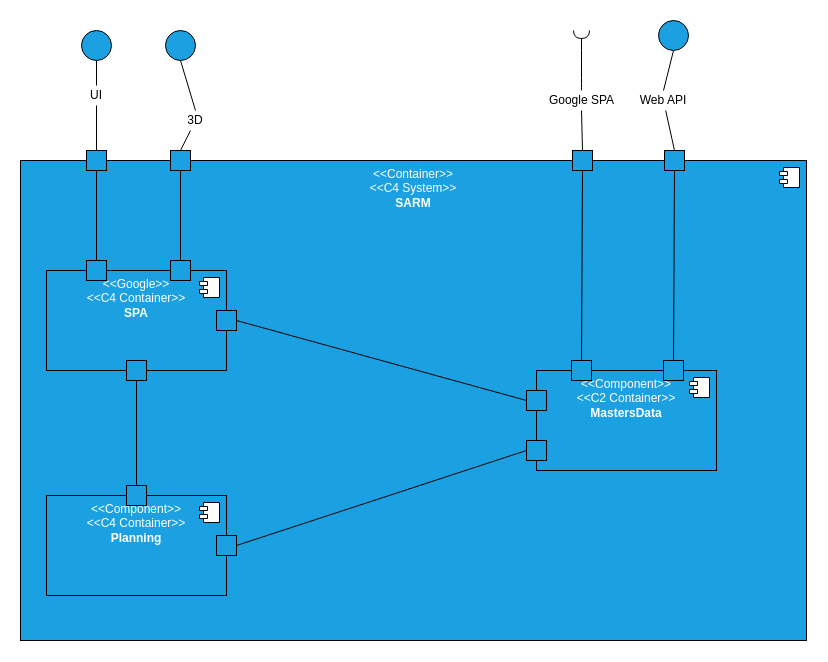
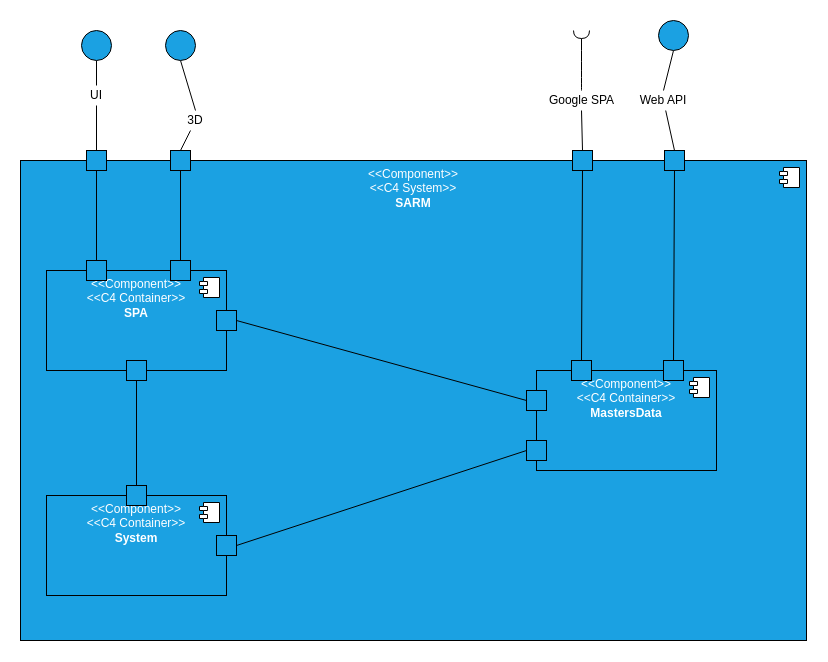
  <mxCell id="0" />
  <mxCell id="1" parent="0" />
- <mxCell id="2" value="&amp;lt;&amp;lt;Container&amp;gt;&amp;gt;&lt;div&gt;&amp;lt;&amp;lt;C4 System&amp;gt;&amp;gt;&lt;/div&gt;&lt;div style=&quot;padding-right: 0px;&quot;&gt;&lt;b&gt;SARM&lt;/b&gt;&lt;/div&gt;" style="html=1;dropTarget=0;whiteSpace=wrap;horizontal=1;verticalAlign=top;fillColor=#1ba1e2;fontColor=#ffffff;strokeColor=default;" parent="1" vertex="1"><mxGeometry x="20" y="160" width="786" height="480" as="geometry" /></mxCell>
+ <mxCell id="2" value="&amp;lt;&amp;lt;Component&amp;gt;&amp;gt;&lt;div&gt;&amp;lt;&amp;lt;C4 System&amp;gt;&amp;gt;&lt;/div&gt;&lt;div style=&quot;padding-right: 0px;&quot;&gt;&lt;b&gt;SARM&lt;/b&gt;&lt;/div&gt;" style="html=1;dropTarget=0;whiteSpace=wrap;horizontal=1;verticalAlign=top;fillColor=#1ba1e2;fontColor=#ffffff;strokeColor=default;" parent="1" vertex="1"><mxGeometry x="20" y="160" width="786" height="480" as="geometry" /></mxCell>
  <mxCell id="3" value="" style="shape=module;jettyWidth=8;jettyHeight=4;" parent="2" vertex="1"><mxGeometry x="1" width="20" height="20" relative="1" as="geometry"><mxPoint x="-27" y="7" as="offset" /></mxGeometry></mxCell>
- <mxCell id="4" value="&amp;lt;&amp;lt;Google&amp;gt;&amp;gt;&lt;div&gt;&amp;lt;&amp;lt;C4 Container&lt;span style=&quot;background-color: initial;&quot;&gt;&amp;gt;&amp;gt;&lt;/span&gt;&lt;/div&gt;&lt;div style=&quot;padding-right: 0px;&quot;&gt;&lt;b&gt;SPA&lt;/b&gt;&lt;/div&gt;" style="html=1;dropTarget=0;whiteSpace=wrap;horizontal=1;verticalAlign=top;fillColor=#1ba1e2;fontColor=#ffffff;strokeColor=default;" parent="1" vertex="1"><mxGeometry x="46" y="270" width="180" height="100" as="geometry" /></mxCell>
+ <mxCell id="4" value="&amp;lt;&amp;lt;Component&amp;gt;&amp;gt;&lt;div&gt;&amp;lt;&amp;lt;C4 Container&lt;span style=&quot;background-color: initial;&quot;&gt;&amp;gt;&amp;gt;&lt;/span&gt;&lt;/div&gt;&lt;div style=&quot;padding-right: 0px;&quot;&gt;&lt;b&gt;SPA&lt;/b&gt;&lt;/div&gt;" style="html=1;dropTarget=0;whiteSpace=wrap;horizontal=1;verticalAlign=top;fillColor=#1ba1e2;fontColor=#ffffff;strokeColor=default;" parent="1" vertex="1"><mxGeometry x="46" y="270" width="180" height="100" as="geometry" /></mxCell>
  <mxCell id="5" value="" style="shape=module;jettyWidth=8;jettyHeight=4;" parent="4" vertex="1"><mxGeometry x="1" width="20" height="20" relative="1" as="geometry"><mxPoint x="-27" y="7" as="offset" /></mxGeometry></mxCell>
  <mxCell id="6" value="" style="whiteSpace=wrap;html=1;aspect=fixed;fillColor=#1ba1e2;fontColor=#ffffff;strokeColor=default;" parent="1" vertex="1"><mxGeometry x="86" y="150" width="20" height="20" as="geometry" /></mxCell>
  <mxCell id="7" value="" style="whiteSpace=wrap;html=1;aspect=fixed;fillColor=#1ba1e2;fontColor=#ffffff;strokeColor=default;" parent="1" vertex="1"><mxGeometry x="86" y="260" width="20" height="20" as="geometry" /></mxCell>
  <mxCell id="8" value="" style="whiteSpace=wrap;html=1;aspect=fixed;fillColor=#1ba1e2;fontColor=#ffffff;strokeColor=default;" parent="1" vertex="1"><mxGeometry x="170" y="260" width="20" height="20" as="geometry" /></mxCell>
  <mxCell id="9" value="" style="endArrow=none;html=1;rounded=0;entryX=0.5;entryY=1;entryDx=0;entryDy=0;exitX=0.5;exitY=0;exitDx=0;exitDy=0;" parent="1" source="7" target="6" edge="1"><mxGeometry width="50" height="50" relative="1" as="geometry"><mxPoint x="156" y="350" as="sourcePoint" /><mxPoint x="206" y="300" as="targetPoint" /></mxGeometry></mxCell>
  <mxCell id="10" value="" style="endArrow=none;html=1;rounded=0;entryX=0.5;entryY=1;entryDx=0;entryDy=0;exitX=0.5;exitY=0;exitDx=0;exitDy=0;" parent="1" source="8" edge="1"><mxGeometry width="50" height="50" relative="1" as="geometry"><mxPoint x="196" y="290" as="sourcePoint" /><mxPoint x="180" y="170" as="targetPoint" /></mxGeometry></mxCell>
  <mxCell id="11" value="" style="endArrow=none;html=1;rounded=0;exitX=0.5;exitY=0;exitDx=0;exitDy=0;entryX=0.5;entryY=1;entryDx=0;entryDy=0;" parent="1" source="14" target="12" edge="1"><mxGeometry width="50" height="50" relative="1" as="geometry"><mxPoint x="106" y="300" as="sourcePoint" /><mxPoint x="96" y="120" as="targetPoint" /></mxGeometry></mxCell>
  <mxCell id="12" value="" style="ellipse;whiteSpace=wrap;html=1;aspect=fixed;fillColor=#1ba1e2;fontColor=#ffffff;strokeColor=default;" parent="1" vertex="1"><mxGeometry x="81" y="30" width="30" height="30" as="geometry" /></mxCell>
  <mxCell id="13" value="" style="endArrow=none;html=1;rounded=0;exitX=0.5;exitY=0;exitDx=0;exitDy=0;" parent="1" source="6" target="14" edge="1"><mxGeometry width="50" height="50" relative="1" as="geometry"><mxPoint x="96" y="150" as="sourcePoint" /><mxPoint x="96" y="120" as="targetPoint" /></mxGeometry></mxCell>
  <mxCell id="14" value="UI" style="text;html=1;align=center;verticalAlign=middle;whiteSpace=wrap;rounded=0;" parent="1" vertex="1"><mxGeometry x="86" y="85" width="20" height="20" as="geometry" /></mxCell>
  <mxCell id="15" value="" style="whiteSpace=wrap;html=1;aspect=fixed;fillColor=#1ba1e2;fontColor=#ffffff;strokeColor=default;" parent="1" vertex="1"><mxGeometry x="170" y="150" width="20" height="20" as="geometry" /></mxCell>
  <mxCell id="16" value="" style="endArrow=none;html=1;rounded=0;exitX=0.5;exitY=0;exitDx=0;exitDy=0;entryX=0.5;entryY=1;entryDx=0;entryDy=0;" parent="1" source="19" target="17" edge="1"><mxGeometry width="50" height="50" relative="1" as="geometry"><mxPoint x="190" y="300" as="sourcePoint" /><mxPoint x="180" y="120" as="targetPoint" /></mxGeometry></mxCell>
  <mxCell id="17" value="" style="ellipse;whiteSpace=wrap;html=1;aspect=fixed;fillColor=#1ba1e2;fontColor=#ffffff;strokeColor=default;" parent="1" vertex="1"><mxGeometry x="165" y="30" width="30" height="30" as="geometry" /></mxCell>
  <mxCell id="18" value="" style="endArrow=none;html=1;rounded=0;exitX=0.5;exitY=0;exitDx=0;exitDy=0;" parent="1" source="15" target="19" edge="1"><mxGeometry width="50" height="50" relative="1" as="geometry"><mxPoint x="180" y="150" as="sourcePoint" /><mxPoint x="180" y="120" as="targetPoint" /></mxGeometry></mxCell>
  <mxCell id="19" value="3D" style="text;html=1;align=center;verticalAlign=middle;whiteSpace=wrap;rounded=0;" parent="1" vertex="1"><mxGeometry x="185" y="110" width="20" height="20" as="geometry" /></mxCell>
- <mxCell id="20" value="&amp;lt;&amp;lt;Component&amp;gt;&amp;gt;&lt;div&gt;&amp;lt;&amp;lt;C4 Container&lt;span style=&quot;background-color: initial;&quot;&gt;&amp;gt;&amp;gt;&lt;/span&gt;&lt;/div&gt;&lt;div&gt;&lt;b&gt;Planning&lt;/b&gt;&lt;/div&gt;" style="html=1;dropTarget=0;whiteSpace=wrap;horizontal=1;verticalAlign=top;fillColor=#1ba1e2;fontColor=#ffffff;strokeColor=default;" parent="1" vertex="1"><mxGeometry x="46" y="495" width="180" height="100" as="geometry" /></mxCell>
+ <mxCell id="20" value="&amp;lt;&amp;lt;Component&amp;gt;&amp;gt;&lt;div&gt;&amp;lt;&amp;lt;C4 Container&lt;span style=&quot;background-color: initial;&quot;&gt;&amp;gt;&amp;gt;&lt;/span&gt;&lt;/div&gt;&lt;div&gt;&lt;b&gt;System&lt;/b&gt;&lt;/div&gt;" style="html=1;dropTarget=0;whiteSpace=wrap;horizontal=1;verticalAlign=top;fillColor=#1ba1e2;fontColor=#ffffff;strokeColor=default;" parent="1" vertex="1"><mxGeometry x="46" y="495" width="180" height="100" as="geometry" /></mxCell>
  <mxCell id="21" value="" style="shape=module;jettyWidth=8;jettyHeight=4;" parent="20" vertex="1"><mxGeometry x="1" width="20" height="20" relative="1" as="geometry"><mxPoint x="-27" y="7" as="offset" /></mxGeometry></mxCell>
  <mxCell id="22" value="" style="whiteSpace=wrap;html=1;aspect=fixed;fillColor=#1ba1e2;fontColor=#ffffff;strokeColor=default;" parent="1" vertex="1"><mxGeometry x="126" y="360" width="20" height="20" as="geometry" /></mxCell>
  <mxCell id="23" value="" style="whiteSpace=wrap;html=1;aspect=fixed;fillColor=#1ba1e2;fontColor=#ffffff;strokeColor=default;" parent="1" vertex="1"><mxGeometry x="126" y="485" width="20" height="20" as="geometry" /></mxCell>
  <mxCell id="24" value="" style="endArrow=none;html=1;rounded=0;entryX=0.5;entryY=1;entryDx=0;entryDy=0;exitX=0.5;exitY=0;exitDx=0;exitDy=0;" parent="1" source="23" target="22" edge="1"><mxGeometry width="50" height="50" relative="1" as="geometry"><mxPoint x="156" y="590" as="sourcePoint" /><mxPoint x="206" y="540" as="targetPoint" /><Array as="points" /></mxGeometry></mxCell>
- <mxCell id="25" value="&amp;lt;&amp;lt;Component&amp;gt;&amp;gt;&lt;div&gt;&amp;lt;&amp;lt;C2 Container&lt;span style=&quot;background-color: initial;&quot;&gt;&amp;gt;&amp;gt;&lt;/span&gt;&lt;/div&gt;&lt;div style=&quot;padding-right: 0px;&quot;&gt;&lt;b&gt;MastersData&lt;/b&gt;&lt;/div&gt;" style="html=1;dropTarget=0;whiteSpace=wrap;horizontal=1;verticalAlign=top;fillColor=#1ba1e2;fontColor=#ffffff;strokeColor=default;" parent="1" vertex="1"><mxGeometry x="536" y="370" width="180" height="100" as="geometry" /></mxCell>
+ <mxCell id="25" value="&amp;lt;&amp;lt;Component&amp;gt;&amp;gt;&lt;div&gt;&amp;lt;&amp;lt;C4 Container&lt;span style=&quot;background-color: initial;&quot;&gt;&amp;gt;&amp;gt;&lt;/span&gt;&lt;/div&gt;&lt;div style=&quot;padding-right: 0px;&quot;&gt;&lt;b&gt;MastersData&lt;/b&gt;&lt;/div&gt;" style="html=1;dropTarget=0;whiteSpace=wrap;horizontal=1;verticalAlign=top;fillColor=#1ba1e2;fontColor=#ffffff;strokeColor=default;" parent="1" vertex="1"><mxGeometry x="536" y="370" width="180" height="100" as="geometry" /></mxCell>
  <mxCell id="26" value="" style="shape=module;jettyWidth=8;jettyHeight=4;" parent="25" vertex="1"><mxGeometry x="1" width="20" height="20" relative="1" as="geometry"><mxPoint x="-27" y="7" as="offset" /></mxGeometry></mxCell>
  <mxCell id="27" value="" style="whiteSpace=wrap;html=1;aspect=fixed;fillColor=#1ba1e2;fontColor=#ffffff;strokeColor=default;" parent="1" vertex="1"><mxGeometry x="216" y="535" width="20" height="20" as="geometry" /></mxCell>
  <mxCell id="28" value="" style="whiteSpace=wrap;html=1;aspect=fixed;fillColor=#1ba1e2;fontColor=#ffffff;strokeColor=default;" parent="1" vertex="1"><mxGeometry x="216" y="310" width="20" height="20" as="geometry" /></mxCell>
  <mxCell id="29" value="" style="whiteSpace=wrap;html=1;aspect=fixed;fillColor=#1ba1e2;fontColor=#ffffff;strokeColor=default;" parent="1" vertex="1"><mxGeometry x="526" y="390" width="20" height="20" as="geometry" /></mxCell>
  <mxCell id="30" value="" style="whiteSpace=wrap;html=1;aspect=fixed;fillColor=#1ba1e2;fontColor=#ffffff;strokeColor=default;" parent="1" vertex="1"><mxGeometry x="526" y="440" width="20" height="20" as="geometry" /></mxCell>
  <mxCell id="31" value="" style="endArrow=none;html=1;rounded=0;entryX=0;entryY=0.5;entryDx=0;entryDy=0;exitX=1;exitY=0.5;exitDx=0;exitDy=0;" parent="1" source="27" target="30" edge="1"><mxGeometry width="50" height="50" relative="1" as="geometry"><mxPoint x="146" y="495" as="sourcePoint" /><mxPoint x="146" y="390" as="targetPoint" /><Array as="points" /></mxGeometry></mxCell>
  <mxCell id="32" value="" style="endArrow=none;html=1;rounded=0;entryX=1;entryY=0.5;entryDx=0;entryDy=0;exitX=0;exitY=0.5;exitDx=0;exitDy=0;" parent="1" source="29" target="28" edge="1"><mxGeometry width="50" height="50" relative="1" as="geometry"><mxPoint x="146" y="495" as="sourcePoint" /><mxPoint x="146" y="390" as="targetPoint" /><Array as="points" /></mxGeometry></mxCell>
  <mxCell id="33" value="" style="whiteSpace=wrap;html=1;aspect=fixed;fillColor=#1ba1e2;fontColor=#ffffff;strokeColor=default;" parent="1" vertex="1"><mxGeometry x="664" y="150" width="20" height="20" as="geometry" /></mxCell>
  <mxCell id="34" value="" style="whiteSpace=wrap;html=1;aspect=fixed;fillColor=#1ba1e2;fontColor=#ffffff;strokeColor=default;" parent="1" vertex="1"><mxGeometry x="663" y="360" width="20" height="20" as="geometry" /></mxCell>
  <mxCell id="35" value="" style="endArrow=none;html=1;rounded=0;entryX=0.5;entryY=1;entryDx=0;entryDy=0;exitX=0.5;exitY=0;exitDx=0;exitDy=0;" parent="1" source="34" target="33" edge="1"><mxGeometry width="50" height="50" relative="1" as="geometry"><mxPoint x="697" y="340" as="sourcePoint" /><mxPoint x="747" y="290" as="targetPoint" /></mxGeometry></mxCell>
  <mxCell id="36" value="" style="endArrow=none;html=1;rounded=0;exitX=0.5;exitY=0;exitDx=0;exitDy=0;entryX=0.5;entryY=1;entryDx=0;entryDy=0;" parent="1" source="39" target="37" edge="1"><mxGeometry width="50" height="50" relative="1" as="geometry"><mxPoint x="647" y="290" as="sourcePoint" /><mxPoint x="637" y="110" as="targetPoint" /></mxGeometry></mxCell>
  <mxCell id="37" value="" style="ellipse;whiteSpace=wrap;html=1;aspect=fixed;fillColor=#1ba1e2;fontColor=#ffffff;strokeColor=default;" parent="1" vertex="1"><mxGeometry x="658" y="20" width="30" height="30" as="geometry" /></mxCell>
  <mxCell id="38" value="" style="endArrow=none;html=1;rounded=0;exitX=0.5;exitY=0;exitDx=0;exitDy=0;" parent="1" source="33" target="39" edge="1"><mxGeometry width="50" height="50" relative="1" as="geometry"><mxPoint x="637" y="140" as="sourcePoint" /><mxPoint x="637" y="110" as="targetPoint" /></mxGeometry></mxCell>
  <mxCell id="39" value="Web API" style="text;html=1;align=center;verticalAlign=middle;whiteSpace=wrap;rounded=0;" parent="1" vertex="1"><mxGeometry x="636" y="90" width="54" height="20" as="geometry" /></mxCell>
  <mxCell id="40" value="" style="whiteSpace=wrap;html=1;aspect=fixed;fillColor=#1ba1e2;fontColor=#ffffff;strokeColor=default;" vertex="1" parent="1"><mxGeometry x="572" y="150" width="20" height="20" as="geometry" /></mxCell>
  <mxCell id="41" value="" style="whiteSpace=wrap;html=1;aspect=fixed;fillColor=#1ba1e2;fontColor=#ffffff;strokeColor=default;" vertex="1" parent="1"><mxGeometry x="571" y="360" width="20" height="20" as="geometry" /></mxCell>
  <mxCell id="42" value="" style="endArrow=none;html=1;rounded=0;entryX=0.5;entryY=1;entryDx=0;entryDy=0;exitX=0.5;exitY=0;exitDx=0;exitDy=0;" edge="1" parent="1" source="41" target="40"><mxGeometry width="50" height="50" relative="1" as="geometry"><mxPoint x="605" y="340" as="sourcePoint" /><mxPoint x="655" y="290" as="targetPoint" /></mxGeometry></mxCell>
  <mxCell id="43" value="" style="endArrow=none;html=1;rounded=0;exitX=0.5;exitY=0;exitDx=0;exitDy=0;" edge="1" parent="1" source="40"><mxGeometry width="50" height="50" relative="1" as="geometry"><mxPoint x="545" y="140" as="sourcePoint" /><mxPoint x="581" y="110" as="targetPoint" /></mxGeometry></mxCell>
  <mxCell id="44" value="Google SPA" style="text;html=1;align=center;verticalAlign=middle;whiteSpace=wrap;rounded=0;" vertex="1" parent="1"><mxGeometry x="545.5" y="90" width="71" height="20" as="geometry" /></mxCell>
  <mxCell id="45" value="" style="rounded=0;orthogonalLoop=1;jettySize=auto;html=1;endArrow=halfCircle;endFill=0;endSize=6;strokeWidth=1;sketch=0;fontSize=12;curved=1;" edge="1" parent="1" source="44"><mxGeometry relative="1" as="geometry"><mxPoint x="521" y="345" as="sourcePoint" /><mxPoint x="581" y="30" as="targetPoint" /></mxGeometry></mxCell>
  <mxCell id="46" value="" style="ellipse;whiteSpace=wrap;html=1;align=center;aspect=fixed;fillColor=none;strokeColor=none;resizable=0;perimeter=centerPerimeter;rotatable=0;allowArrows=0;points=[];outlineConnect=1;" vertex="1" parent="1"><mxGeometry x="496" y="340" width="10" height="10" as="geometry" /></mxCell>
